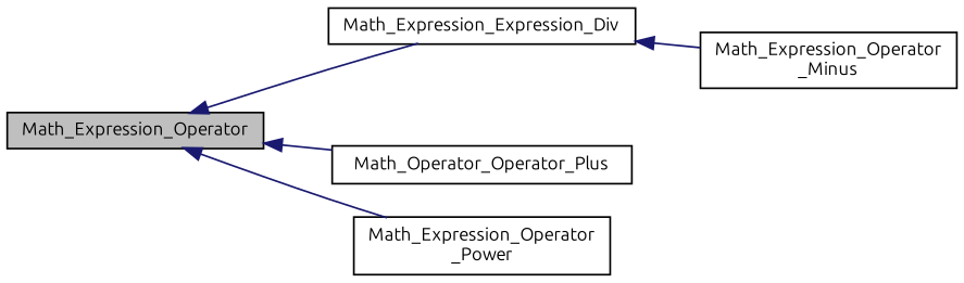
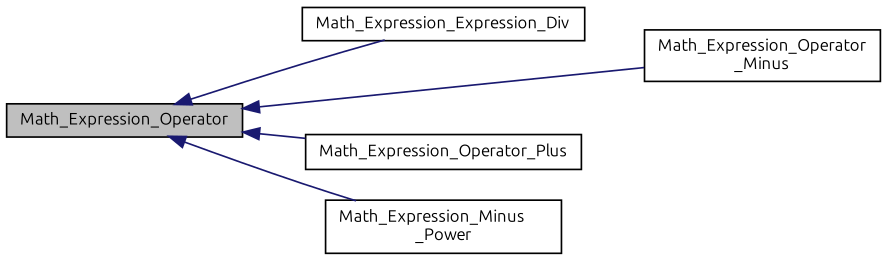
  digraph {
    fontname=Ubuntu
    rankdir=LR
    node [color=black fillcolor=white fontname=Ubuntu fontsize=10 shape=record style=filled]
    edge [color=midnightblue dir=back fontname=Ubuntu fontsize=10 labelfontname=Helvetica labelfontsize=10 style=solid]
    n1 [fillcolor=grey75 fontcolor=black height=0.2 label=Math_Expression_Operator width=0.4]
    n2 [height=0.2 label=Math_Expression_Expression_Div width=0.4]
    n3 [height=0.2 label="Math_Expression_Operator\l_Minus" width=0.4]
-   n4 [height=0.2 label=Math_Operator_Operator_Plus width=0.4]
-   n5 [height=0.2 label="Math_Expression_Operator\l_Power" width=0.4]
+   n4 [height=0.2 label=Math_Expression_Operator_Plus width=0.4]
+   n5 [height=0.2 label="Math_Expression_Minus\l_Power" width=0.4]
    n1 -> n2
-   n2 -> n3
+   n1 -> n3
    n1 -> n4
    n1 -> n5
  }
